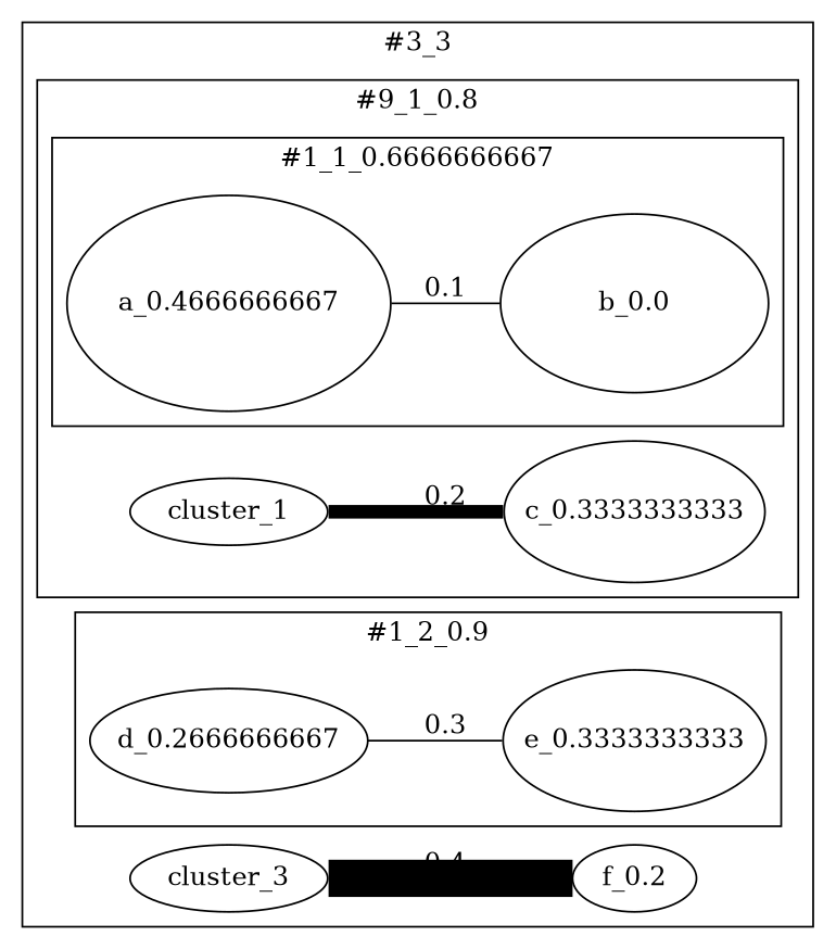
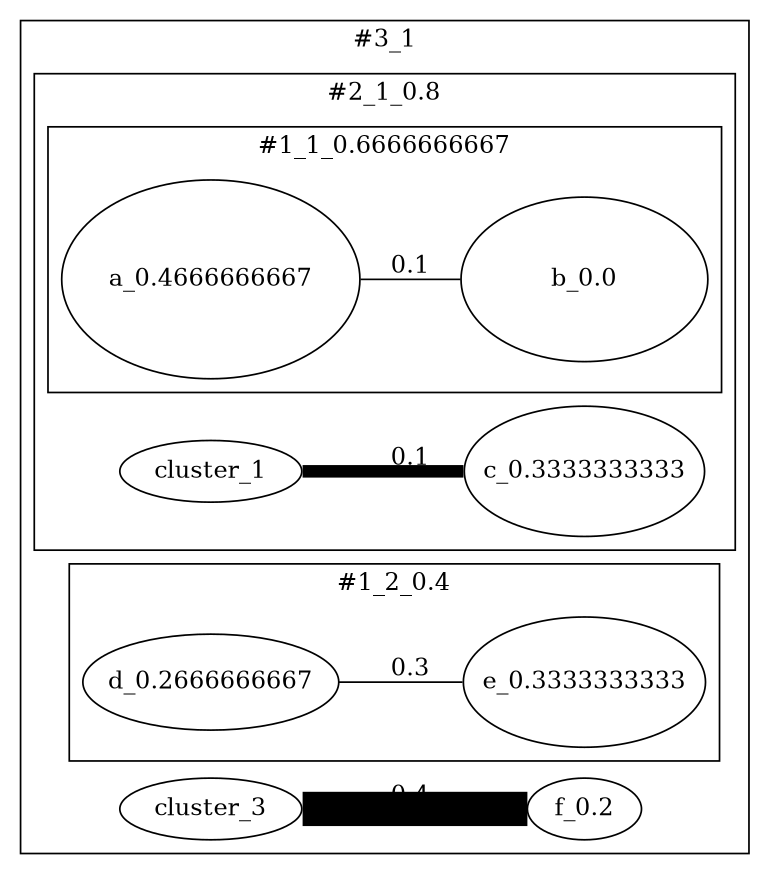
  digraph {
    rankdir=LR
    node [style="setlinewidth(1)"]
    edge [dir=none style="setlinewidth(1)"]
    n1 [height=1.6111111115 label="a_0.4666666667" width=2.4166666672500003]
    n2 [height=1.333333333 label="b_0.0" width=1.9999999995]
    n3 [height=1.0555555555 label="c_0.3333333333" width=1.5833333332500001]
    cluster_1 [style=""]
    n5 [height=0.777777778 label="d_0.2666666667" width=1.166666667]
    n6 [height=1.0555555555 label="e_0.3333333333" width=1.5833333332500001]
    cluster_3 [style=""]
    n8 [height=0.5 label="f_0.2" width=0.75]
    subgraph cluster_1 {
-     label="#3_3"
+     label="#3_1"
      cluster_3
      n8
      subgraph cluster_2 {
-       label="#9_1_0.8"
+       label="#2_1_0.8"
        n3
        cluster_1
        subgraph cluster_3 {
          label="#1_1_0.6666666667"
          n1
          n2
        }
      }
      subgraph cluster_4 {
-       label="#1_2_0.9"
+       label="#1_2_0.4"
        n5
        n6
      }
    }
    n1 -> n2 [label=0.1]
-   cluster_1 -> n3 [label=0.2 style="setlinewidth(7.333333333)"]
+   cluster_1 -> n3 [label=0.1 style="setlinewidth(7.333333333)"]
    n5 -> n6 [label=0.3]
    cluster_3 -> n8 [label=0.4 style="setlinewidth(20)"]
  }
